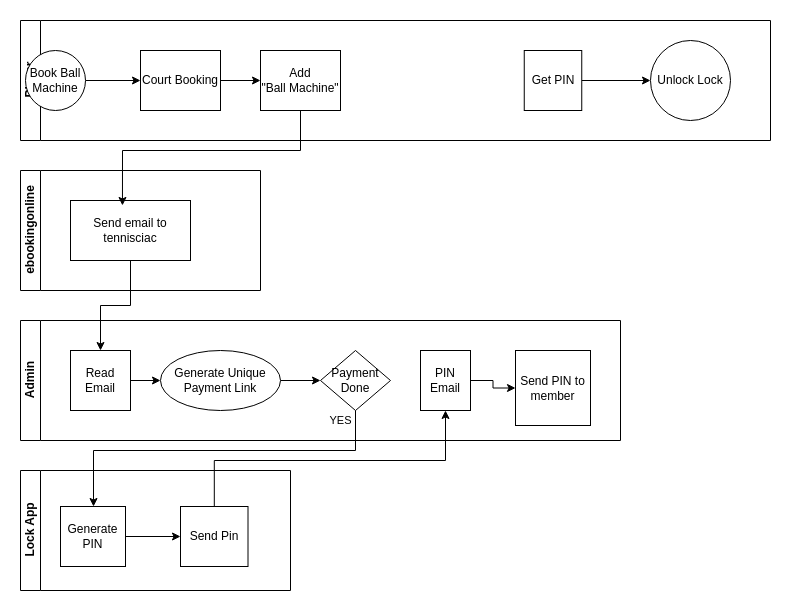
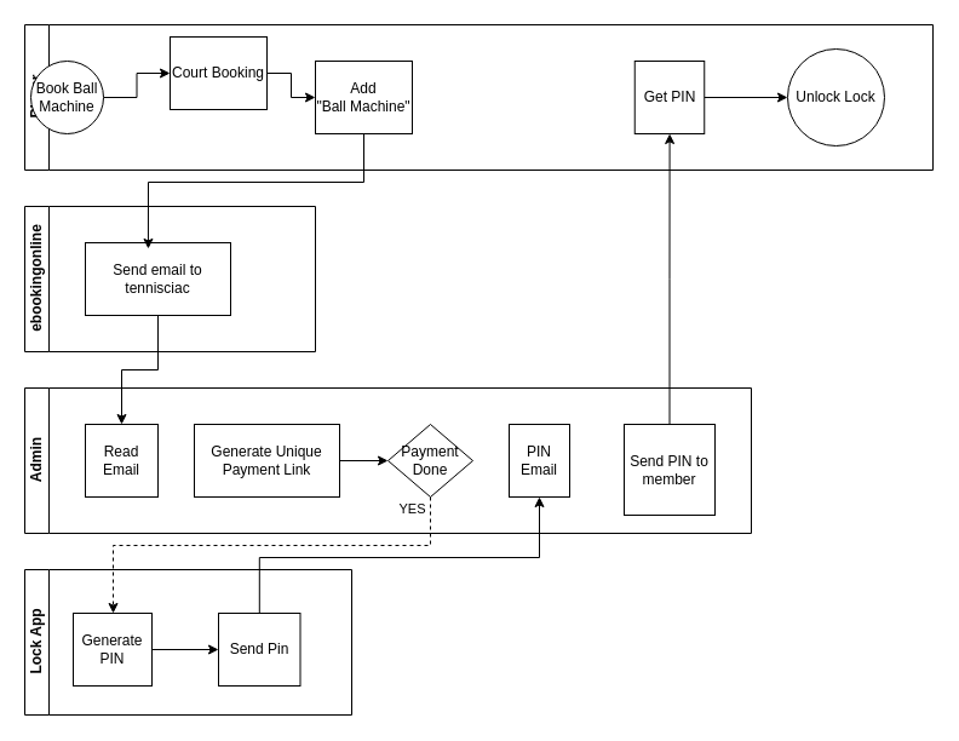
  <mxCell id="0" />
  <mxCell id="1" parent="0" />
  <mxCell id="2" value="Player" style="swimlane;html=1;startSize=20;horizontal=0;" parent="1" vertex="1"><mxGeometry x="20" y="20" width="750" height="120" as="geometry" /></mxCell>
  <mxCell id="3" value="" style="edgeStyle=orthogonalEdgeStyle;rounded=0;orthogonalLoop=1;jettySize=auto;html=1;" parent="2" source="4" target="6" edge="1"><mxGeometry relative="1" as="geometry" /></mxCell>
  <mxCell id="4" value="Book Ball Machine" style="ellipse;whiteSpace=wrap;html=1;" parent="2" vertex="1"><mxGeometry x="5" y="30" width="60" height="60" as="geometry" /></mxCell>
  <mxCell id="5" style="edgeStyle=orthogonalEdgeStyle;rounded=0;orthogonalLoop=1;jettySize=auto;html=1;" edge="1" parent="2" source="6" target="7"><mxGeometry relative="1" as="geometry" /></mxCell>
- <mxCell id="6" value="Court Booking" style="rounded=0;whiteSpace=wrap;html=1;fontFamily=Helvetica;fontSize=12;fontColor=#000000;align=center;perimeter=rectanglePerimeter;" parent="2" vertex="1"><mxGeometry x="120" y="30" width="80" height="60" as="geometry" /></mxCell>
+ <mxCell id="6" value="Court Booking" style="rounded=0;whiteSpace=wrap;html=1;fontFamily=Helvetica;fontSize=12;fontColor=#000000;align=center;perimeter=rectanglePerimeter;" parent="2" vertex="1"><mxGeometry x="120" y="10" width="80" height="60" as="geometry" /></mxCell>
  <mxCell id="7" value="Add &lt;br&gt;&quot;Ball Machine&quot;" style="rounded=0;whiteSpace=wrap;html=1;fontFamily=Helvetica;fontSize=12;fontColor=#000000;align=center;" parent="2" vertex="1"><mxGeometry x="240" y="30" width="80" height="60" as="geometry" /></mxCell>
  <mxCell id="8" value="" style="edgeStyle=orthogonalEdgeStyle;rounded=0;orthogonalLoop=1;jettySize=auto;html=1;" edge="1" parent="2" source="9" target="10"><mxGeometry relative="1" as="geometry" /></mxCell>
  <mxCell id="9" value="Get PIN" style="whiteSpace=wrap;html=1;fontColor=#000000;" vertex="1" parent="2"><mxGeometry x="503.75" y="30" width="57.5" height="60" as="geometry" /></mxCell>
  <mxCell id="10" value="Unlock Lock" style="ellipse;whiteSpace=wrap;html=1;fontColor=#000000;" vertex="1" parent="2"><mxGeometry x="630" y="20" width="80" height="80" as="geometry" /></mxCell>
  <mxCell id="11" value="Admin" style="swimlane;html=1;startSize=20;horizontal=0;" parent="1" vertex="1"><mxGeometry x="20" y="320" width="600" height="120" as="geometry" /></mxCell>
  <mxCell id="12" value="Payment Done" style="rhombus;whiteSpace=wrap;html=1;fontFamily=Helvetica;fontSize=12;fontColor=#000000;align=center;" parent="11" vertex="1"><mxGeometry x="300" y="30" width="70" height="60" as="geometry" /></mxCell>
  <mxCell id="13" value="" style="edgeStyle=orthogonalEdgeStyle;rounded=0;orthogonalLoop=1;jettySize=auto;html=1;entryX=0;entryY=0.5;entryDx=0;entryDy=0;" edge="1" parent="11" source="14" target="12"><mxGeometry relative="1" as="geometry" /></mxCell>
- <mxCell id="14" value="Generate Unique Payment Link" style="ellipse;whiteSpace=wrap;html=1;" vertex="1" parent="11"><mxGeometry x="140" y="30" width="120" height="60" as="geometry" /></mxCell>
- <mxCell id="15" style="edgeStyle=orthogonalEdgeStyle;rounded=0;orthogonalLoop=1;jettySize=auto;html=1;" edge="1" parent="11" source="16" target="14"><mxGeometry relative="1" as="geometry" /></mxCell>
+ <mxCell id="14" value="Generate Unique Payment Link" style="rounded=0;whiteSpace=wrap;html=1;" vertex="1" parent="11"><mxGeometry x="140" y="30" width="120" height="60" as="geometry" /></mxCell>
  <mxCell id="16" value="Read Email" style="rounded=0;whiteSpace=wrap;html=1;" vertex="1" parent="11"><mxGeometry x="50" y="30" width="60" height="60" as="geometry" /></mxCell>
- <mxCell id="17" value="" style="edgeStyle=orthogonalEdgeStyle;rounded=0;orthogonalLoop=1;jettySize=auto;html=1;" edge="1" parent="11" source="18" target="19"><mxGeometry relative="1" as="geometry" /></mxCell>
  <mxCell id="18" value="PIN Email" style="whiteSpace=wrap;html=1;fontColor=#000000;" vertex="1" parent="11"><mxGeometry x="400" y="30" width="50" height="60" as="geometry" /></mxCell>
  <mxCell id="19" value="Send PIN to member" style="whiteSpace=wrap;html=1;fontColor=#000000;" vertex="1" parent="11"><mxGeometry x="495" y="30" width="75" height="75" as="geometry" /></mxCell>
  <mxCell id="20" value="Lock App" style="swimlane;html=1;startSize=20;horizontal=0;" parent="1" vertex="1"><mxGeometry x="20" y="470" width="270" height="120" as="geometry" /></mxCell>
  <mxCell id="21" value="Generate PIN" style="whiteSpace=wrap;html=1;fontColor=#000000;" vertex="1" parent="20"><mxGeometry x="40" y="36" width="65" height="60" as="geometry" /></mxCell>
  <mxCell id="22" value="Send Pin" style="whiteSpace=wrap;html=1;fontColor=#000000;" vertex="1" parent="20"><mxGeometry x="160" y="36" width="67.5" height="60" as="geometry" /></mxCell>
  <mxCell id="23" value="" style="edgeStyle=orthogonalEdgeStyle;rounded=0;orthogonalLoop=1;jettySize=auto;html=1;" edge="1" parent="20" source="21" target="22"><mxGeometry relative="1" as="geometry" /></mxCell>
  <mxCell id="24" value="ebookingonline" style="swimlane;html=1;startSize=20;horizontal=0;" vertex="1" parent="1"><mxGeometry x="20" y="170" width="240" height="120" as="geometry" /></mxCell>
  <mxCell id="25" value="Send email to tennisciac" style="rounded=0;whiteSpace=wrap;html=1;" vertex="1" parent="24"><mxGeometry x="50" y="30" width="120" height="60" as="geometry" /></mxCell>
  <mxCell id="26" style="edgeStyle=orthogonalEdgeStyle;rounded=0;orthogonalLoop=1;jettySize=auto;html=1;entryX=0.433;entryY=0.083;entryDx=0;entryDy=0;entryPerimeter=0;" edge="1" parent="1" source="7" target="25"><mxGeometry relative="1" as="geometry"><Array as="points"><mxPoint x="300" y="150" /><mxPoint x="122" y="150" /></Array></mxGeometry></mxCell>
  <mxCell id="27" style="edgeStyle=orthogonalEdgeStyle;rounded=0;orthogonalLoop=1;jettySize=auto;html=1;" edge="1" parent="1" source="25" target="16"><mxGeometry relative="1" as="geometry" /></mxCell>
- <mxCell id="28" value="YES" style="edgeStyle=orthogonalEdgeStyle;rounded=0;orthogonalLoop=1;jettySize=auto;html=1;" edge="1" parent="1" source="12" target="21"><mxGeometry x="-0.944" y="-15" relative="1" as="geometry"><Array as="points"><mxPoint x="355" y="450" /><mxPoint x="93" y="450" /></Array><mxPoint as="offset" /></mxGeometry></mxCell>
+ <mxCell id="28" value="YES" style="edgeStyle=orthogonalEdgeStyle;rounded=0;orthogonalLoop=1;jettySize=auto;html=1;dashed=1;" edge="1" parent="1" source="12" target="21"><mxGeometry x="-0.944" y="-15" relative="1" as="geometry"><Array as="points"><mxPoint x="355" y="450" /><mxPoint x="93" y="450" /></Array><mxPoint as="offset" /></mxGeometry></mxCell>
  <mxCell id="29" value="" style="edgeStyle=orthogonalEdgeStyle;rounded=0;orthogonalLoop=1;jettySize=auto;html=1;" edge="1" parent="1" source="22" target="18"><mxGeometry relative="1" as="geometry"><Array as="points"><mxPoint x="214" y="460" /><mxPoint x="445" y="460" /></Array></mxGeometry></mxCell>
+ <mxCell id="30" value="" style="edgeStyle=orthogonalEdgeStyle;rounded=0;orthogonalLoop=1;jettySize=auto;html=1;" edge="1" parent="1" source="19" target="9"><mxGeometry relative="1" as="geometry" /></mxCell>
